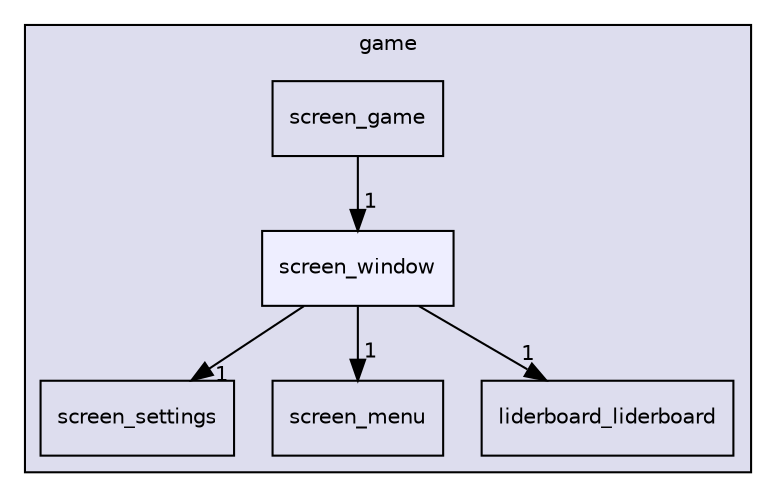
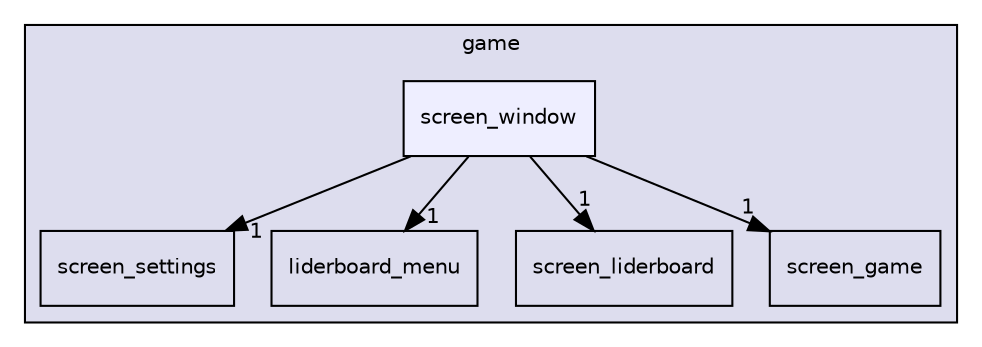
  digraph {
    compound=true
    node [fontname=Helvetica fontsize=10 shape=box]
    edge [headlabel=1 labeldistance=1.5 labelfontname=Helvetica labelfontsize=10]
    n1 [label=screen_settings]
-   n2 [label=screen_menu]
-   n3 [label=liderboard_liderboard]
+   n2 [label=liderboard_menu]
+   n3 [label=screen_liderboard]
    n4 [label=screen_game]
    n5 [fillcolor="#eeeeff" label=screen_window pencolor=black style=filled]
    subgraph cluster_1 {
      bgcolor="#ddddee"
      fontname=Helvetica
      fontsize=10
      label=game
      pencolor=black
      n1
      n2
      n3
      n4
      n5
    }
    n5 -> n1
    n5 -> n2
    n5 -> n3
-   n4 -> n5
+   n5 -> n4
  }
